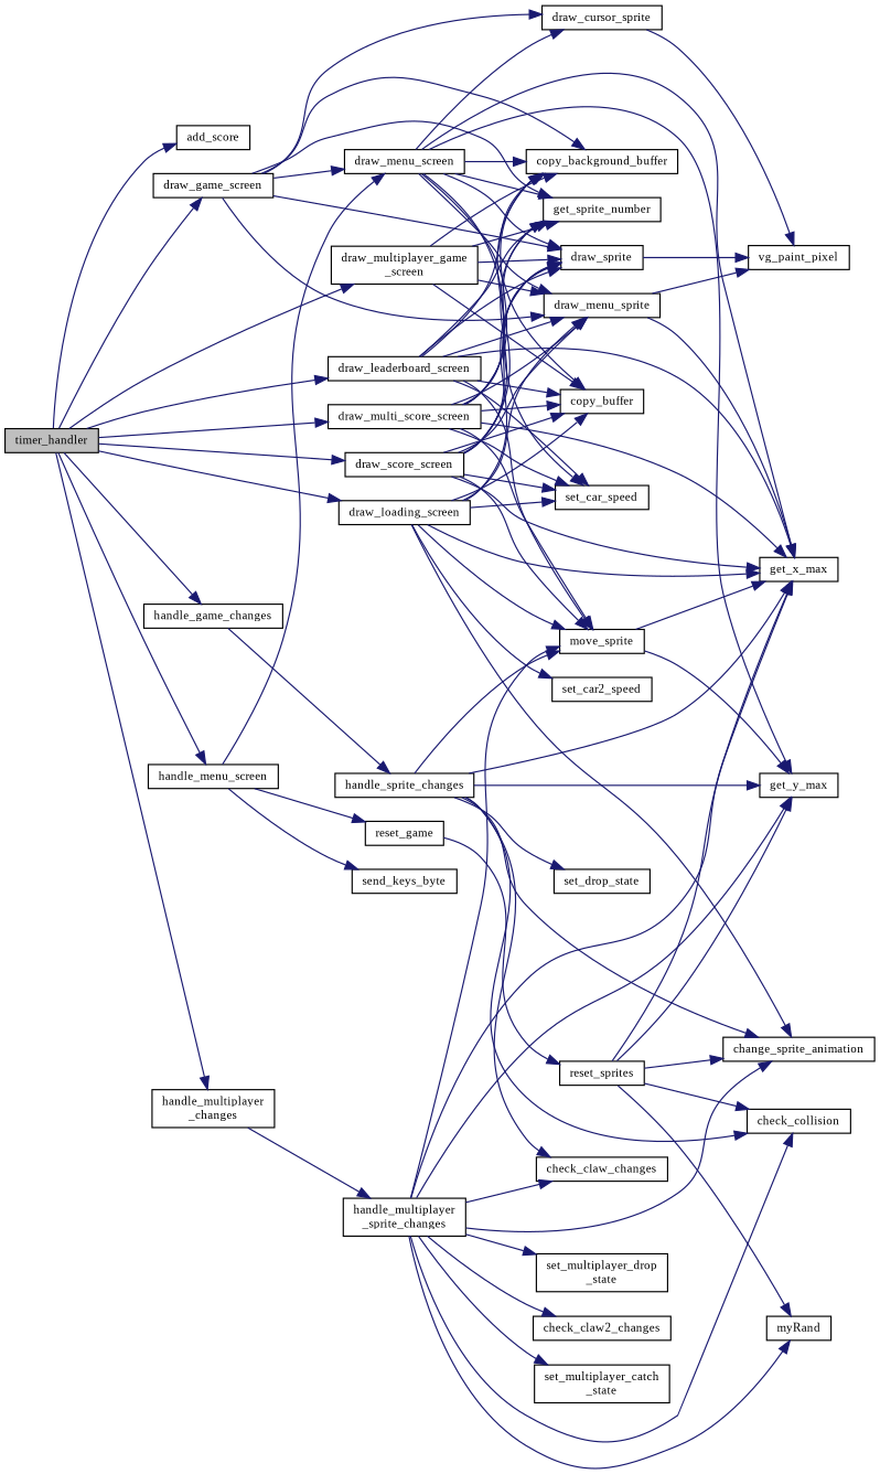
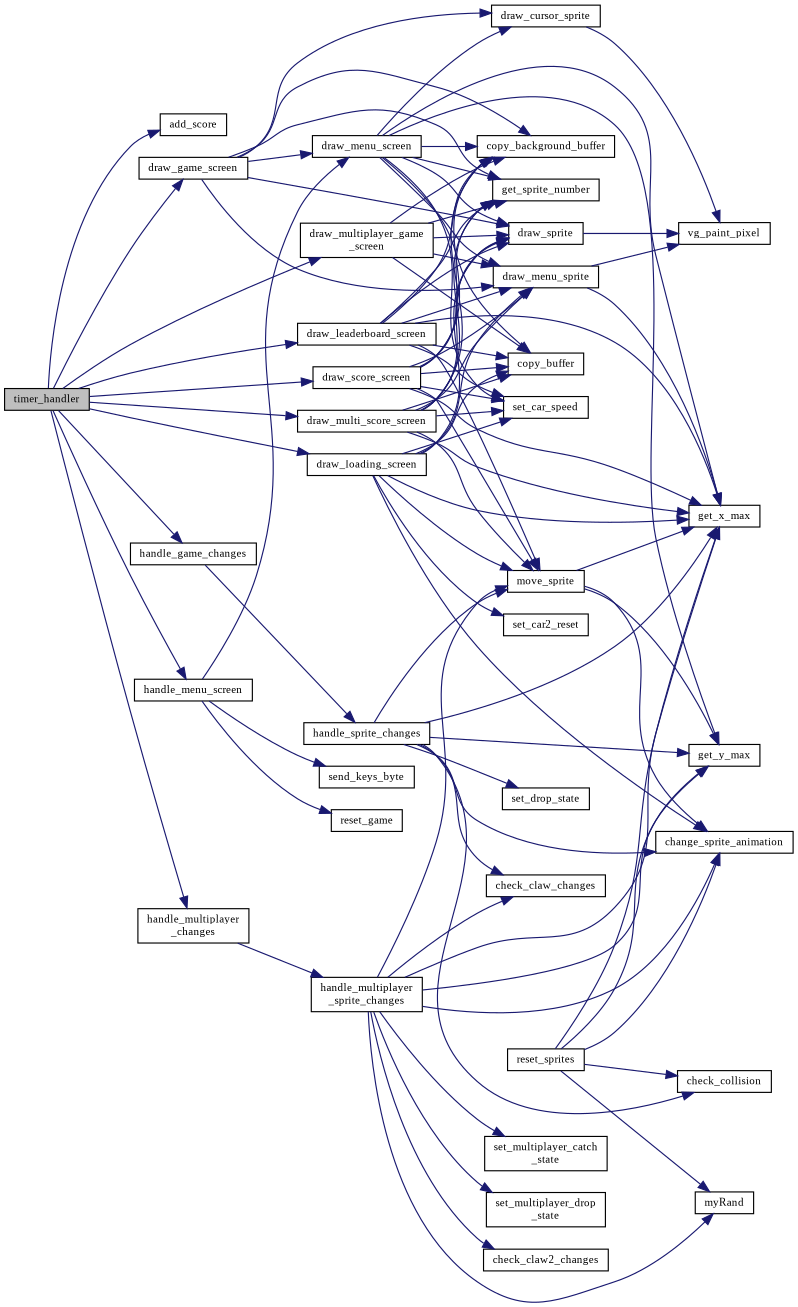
  digraph {
    fontname="Liberation Serif"
    rankdir=LR
    node [color=black fillcolor=white fontname="Liberation Serif" fontsize=10 shape=record style=filled]
    edge [color=midnightblue fontname="Liberation Serif" fontsize=10 labelfontname=Helvetica labelfontsize=10 style=solid]
    n1 [fillcolor=grey75 fontcolor=black height=0.2 label=timer_handler width=0.4]
    n2 [height=0.2 label=add_score width=0.4]
    n3 [height=0.2 label=draw_game_screen width=0.4]
    n4 [height=0.2 label=draw_leaderboard_screen width=0.4]
    n5 [height=0.2 label=draw_loading_screen width=0.4]
    n6 [height=0.2 label=draw_multi_score_screen width=0.4]
    n7 [height=0.2 label="draw_multiplayer_game\l_screen" width=0.4]
    n8 [height=0.2 label=draw_score_screen width=0.4]
    n9 [height=0.2 label=handle_game_changes width=0.4]
    n10 [height=0.2 label=handle_menu_screen width=0.4]
    n11 [height=0.2 label="handle_multiplayer\l_changes" width=0.4]
    n12 [height=0.2 label=copy_background_buffer width=0.4]
    n13 [height=0.2 label=draw_cursor_sprite width=0.4]
    n14 [height=0.2 label=draw_menu_sprite width=0.4]
    n15 [height=0.2 label=draw_sprite width=0.4]
    n16 [height=0.2 label=get_sprite_number width=0.4]
    n17 [height=0.2 label=draw_menu_screen width=0.4]
    n18 [height=0.2 label=copy_buffer width=0.4]
    n19 [height=0.2 label=get_x_max width=0.4]
    n20 [height=0.2 label=move_sprite width=0.4]
    n21 [height=0.2 label=set_car_speed width=0.4]
    n22 [height=0.2 label=change_sprite_animation width=0.4]
-   n23 [height=0.2 label=set_car2_speed width=0.4]
+   n23 [height=0.2 label=set_car2_reset width=0.4]
    n24 [height=0.2 label=handle_sprite_changes width=0.4]
    n25 [height=0.2 label=reset_game width=0.4]
    n26 [height=0.2 label=send_keys_byte width=0.4]
    n27 [height=0.2 label="handle_multiplayer\l_sprite_changes" width=0.4]
    n28 [height=0.2 label=vg_paint_pixel width=0.4]
    n29 [height=0.2 label=get_y_max width=0.4]
    n30 [height=0.2 label=check_claw_changes width=0.4]
    n31 [height=0.2 label=check_collision width=0.4]
    n32 [height=0.2 label=set_drop_state width=0.4]
    n33 [height=0.2 label=reset_sprites width=0.4]
    n34 [height=0.2 label=myRand width=0.4]
    n35 [height=0.2 label=check_claw2_changes width=0.4]
    n36 [height=0.2 label="set_multiplayer_catch\l_state" width=0.4]
    n37 [height=0.2 label="set_multiplayer_drop\l_state" width=0.4]
    n1 -> n2
    n1 -> n3
    n1 -> n4
    n1 -> n5
    n1 -> n6
    n1 -> n7
    n1 -> n8
    n1 -> n9
    n1 -> n10
    n1 -> n11
    n3 -> n12
    n3 -> n13
    n3 -> n14
    n3 -> n15
    n3 -> n16
    n3 -> n17
    n4 -> n12
    n4 -> n14
    n4 -> n15
    n4 -> n16
    n4 -> n18
    n4 -> n19
    n4 -> n20
    n4 -> n21
    n5 -> n14
    n5 -> n15
    n5 -> n18
    n5 -> n19
    n5 -> n20
    n5 -> n21
    n5 -> n22
    n5 -> n23
    n6 -> n12
    n6 -> n14
    n6 -> n15
    n6 -> n16
    n6 -> n18
    n6 -> n19
    n6 -> n20
    n6 -> n21
    n7 -> n12
    n7 -> n14
    n7 -> n15
    n7 -> n16
    n7 -> n18
    n8 -> n12
    n8 -> n14
    n8 -> n15
    n8 -> n16
    n8 -> n18
    n8 -> n19
    n8 -> n20
    n8 -> n21
    n9 -> n24
    n10 -> n17
    n10 -> n25
    n10 -> n26
    n11 -> n27
    n13 -> n28
    n14 -> n19
    n14 -> n28
    n15 -> n28
    n17 -> n12
    n17 -> n13
    n17 -> n14
    n17 -> n15
    n17 -> n16
    n17 -> n18
    n17 -> n19
    n17 -> n21
    n17 -> n29
    n20 -> n19
+   n20 -> n22
    n20 -> n29
    n24 -> n19
    n24 -> n20
    n24 -> n22
    n24 -> n29
    n24 -> n30
    n24 -> n31
    n24 -> n32
-   n25 -> n33
    n27 -> n19
    n27 -> n20
    n27 -> n22
    n27 -> n29
    n27 -> n30
-   n27 -> n31
    n27 -> n34
    n27 -> n35
    n27 -> n36
    n27 -> n37
    n33 -> n19
    n33 -> n22
    n33 -> n29
    n33 -> n31
    n33 -> n34
  }
